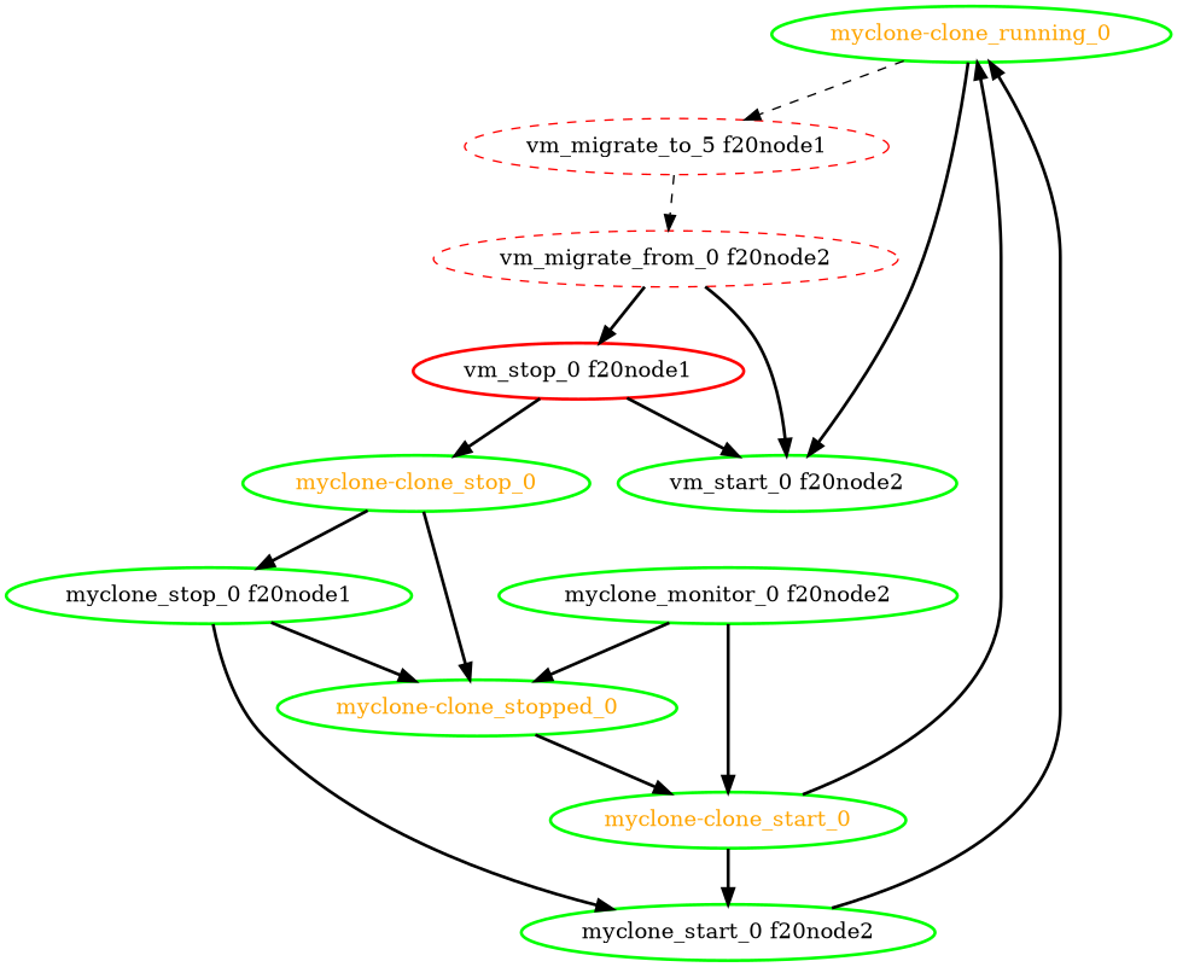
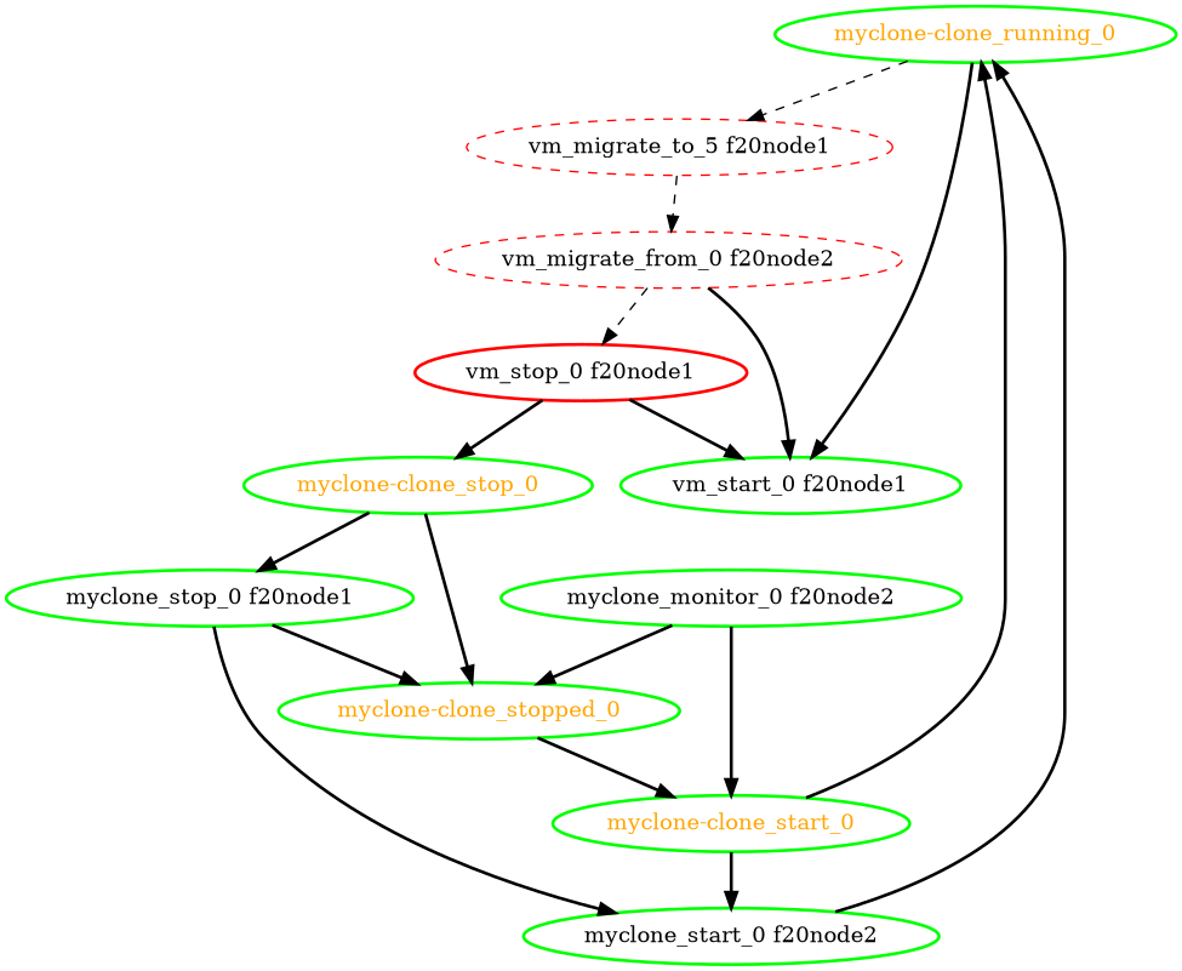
  digraph {
    node [color=green fontcolor=black style=bold]
    edge [style=bold]
    "myclone-clone_running_0" [fontcolor=orange]
    n2 [color=red label="vm_migrate_to_5 f20node1" style=dashed]
-   "vm_start_0 f20node2"
+   "vm_start_0 f20node2" [label="vm_start_0 f20node1"]
    "vm_migrate_from_0 f20node2" [color=red style=dashed]
    "vm_stop_0 f20node1" [color=red]
    "myclone-clone_start_0" [fontcolor=orange]
    "myclone_start_0 f20node2"
    "myclone-clone_stop_0" [fontcolor=orange]
    "myclone-clone_stopped_0" [fontcolor=orange]
    "myclone_stop_0 f20node1"
    "myclone_monitor_0 f20node2"
    "myclone-clone_running_0" -> n2 [style=dashed]
    "myclone-clone_running_0" -> "vm_start_0 f20node2"
    n2 -> "vm_migrate_from_0 f20node2" [style=dashed]
    "vm_migrate_from_0 f20node2" -> "vm_start_0 f20node2"
-   "vm_migrate_from_0 f20node2" -> "vm_stop_0 f20node1"
+   "vm_migrate_from_0 f20node2" -> "vm_stop_0 f20node1" [style=dashed]
    "vm_stop_0 f20node1" -> "vm_start_0 f20node2"
    "vm_stop_0 f20node1" -> "myclone-clone_stop_0"
    "myclone-clone_start_0" -> "myclone-clone_running_0"
    "myclone-clone_start_0" -> "myclone_start_0 f20node2"
    "myclone_start_0 f20node2" -> "myclone-clone_running_0"
    "myclone-clone_stop_0" -> "myclone-clone_stopped_0"
    "myclone-clone_stop_0" -> "myclone_stop_0 f20node1"
    "myclone-clone_stopped_0" -> "myclone-clone_start_0"
    "myclone_stop_0 f20node1" -> "myclone_start_0 f20node2"
    "myclone_stop_0 f20node1" -> "myclone-clone_stopped_0"
    "myclone_monitor_0 f20node2" -> "myclone-clone_start_0"
    "myclone_monitor_0 f20node2" -> "myclone-clone_stopped_0"
  }
